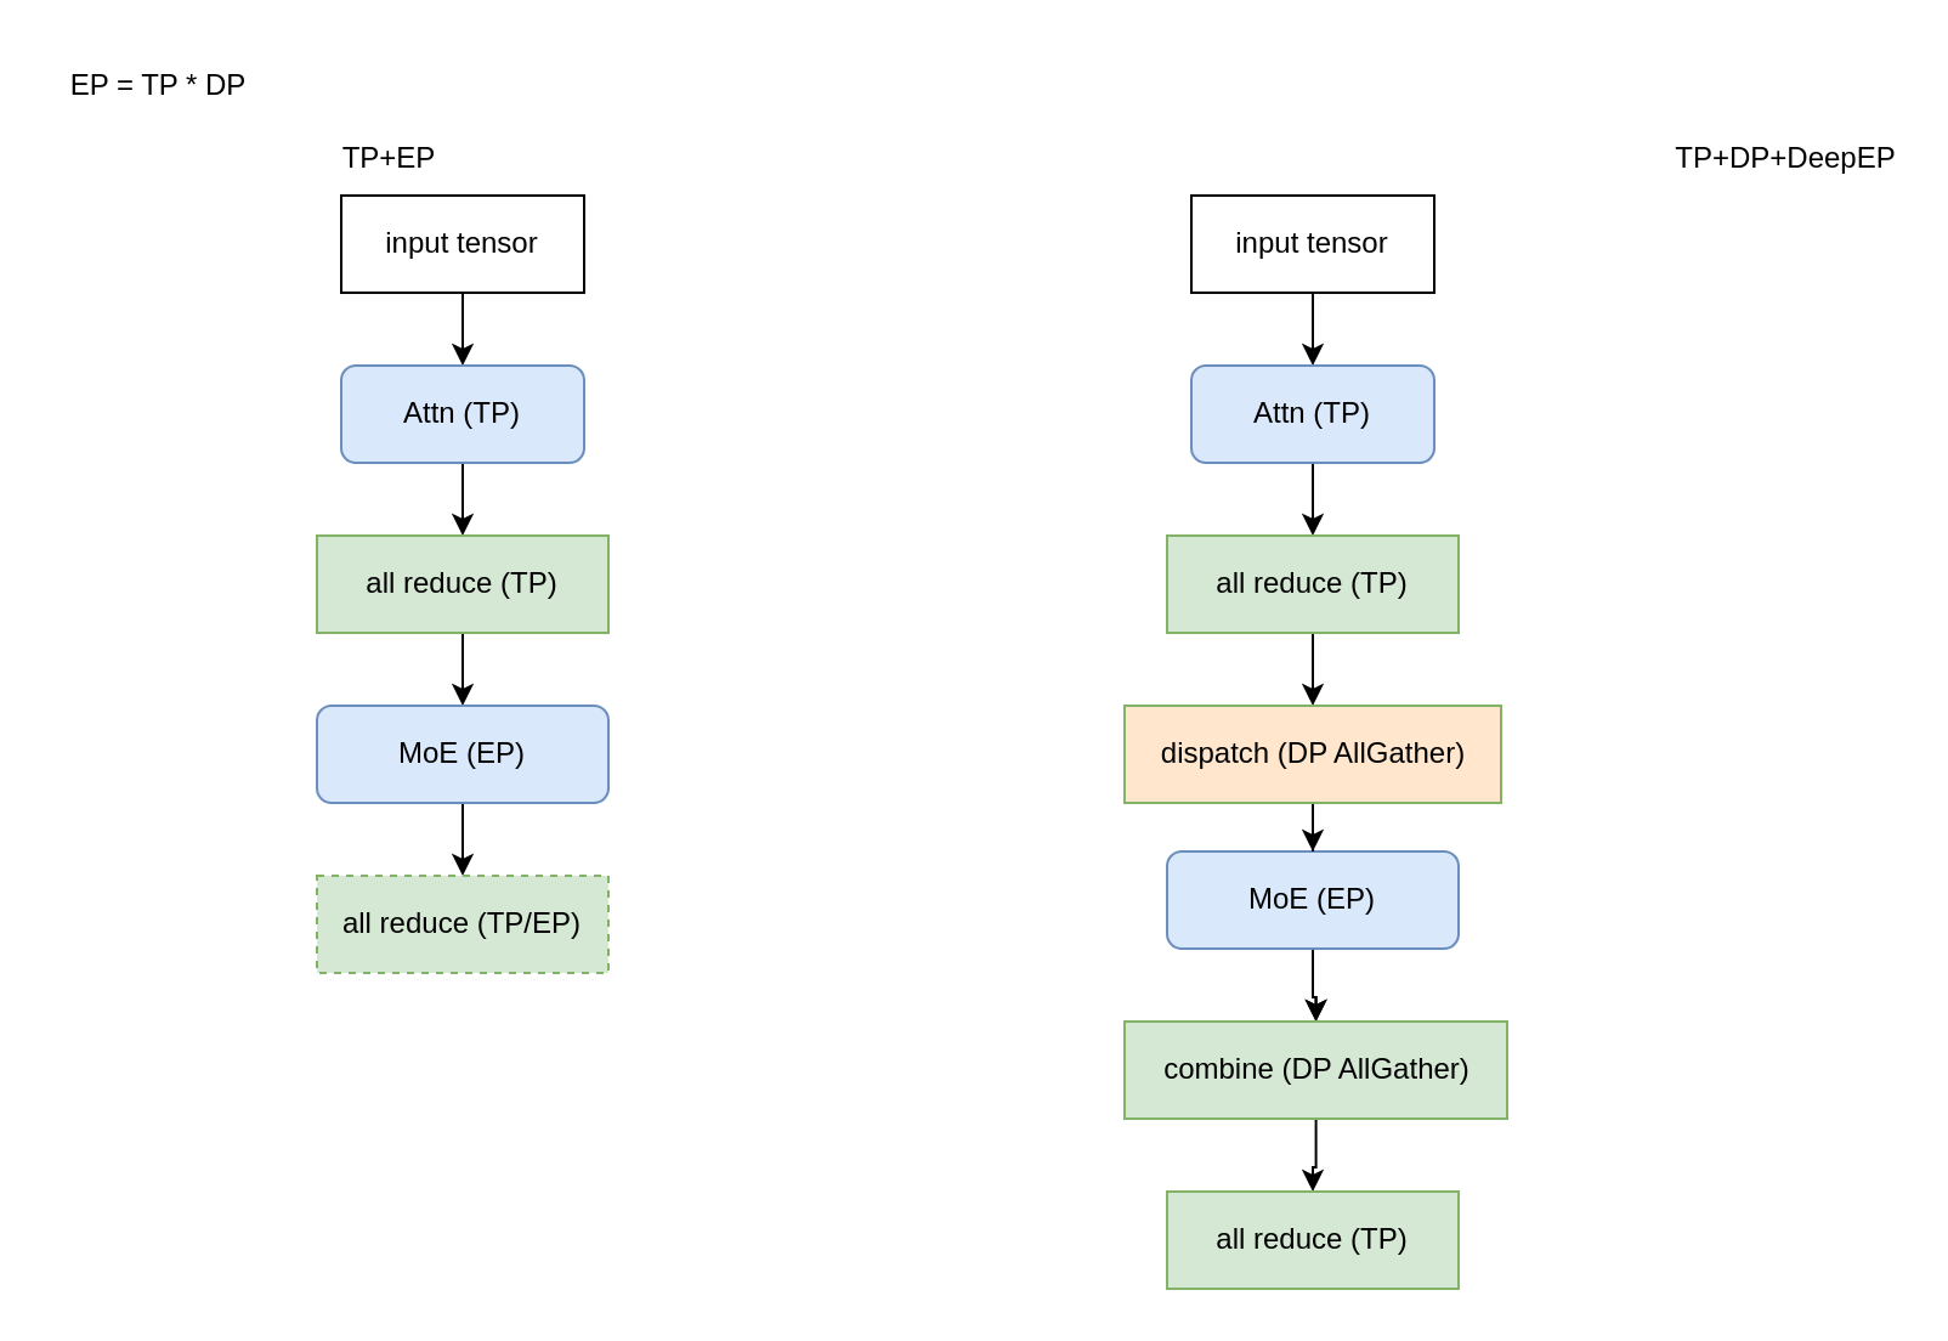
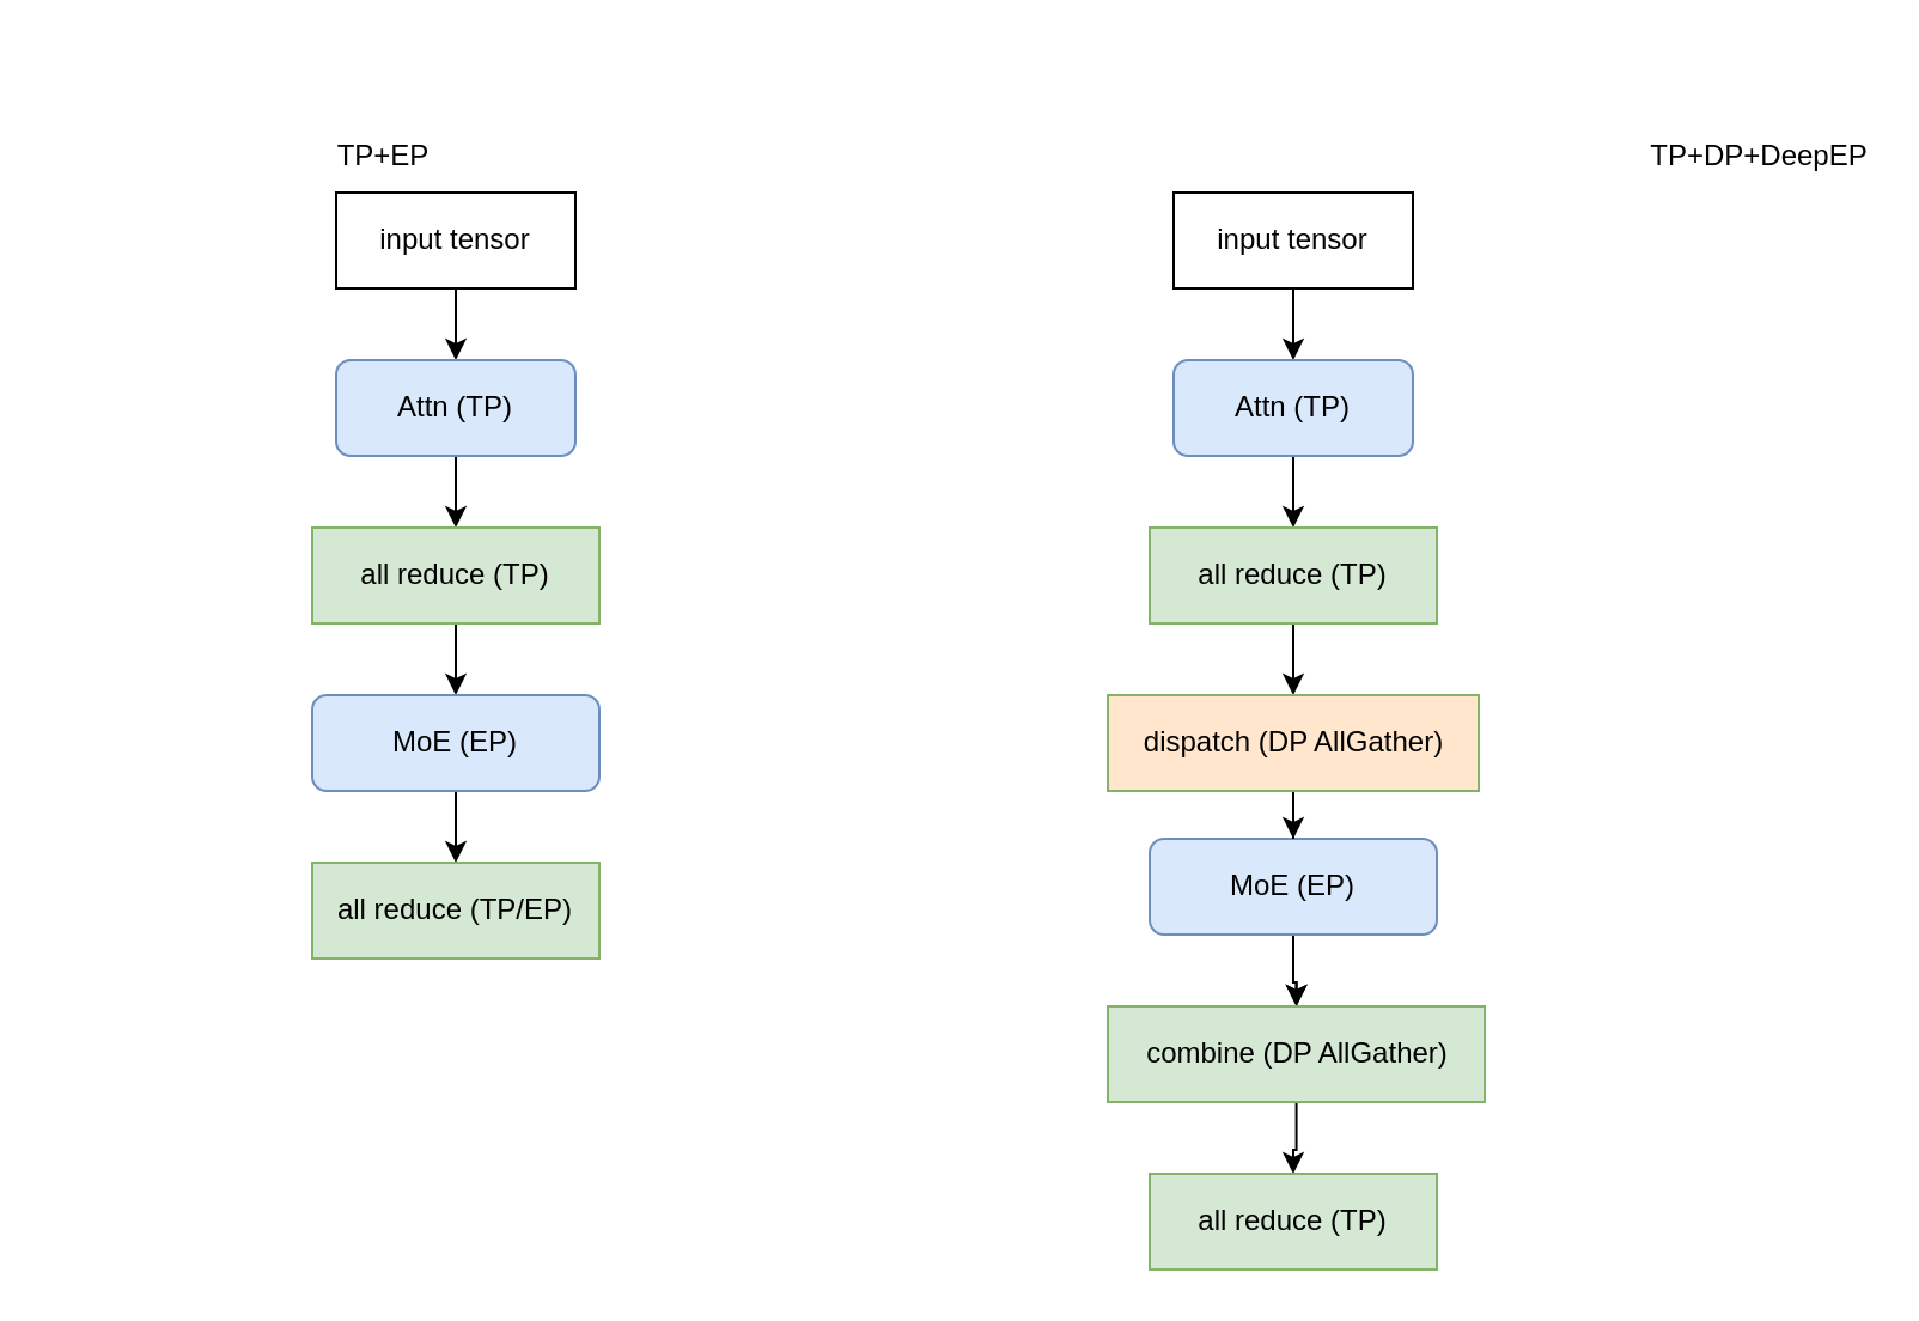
  <mxCell id="0" />
  <mxCell id="1" parent="0" />
  <mxCell id="2" value="" style="edgeStyle=orthogonalEdgeStyle;rounded=0;orthogonalLoop=1;jettySize=auto;html=1;" edge="1" parent="1" source="3" target="5"><mxGeometry relative="1" as="geometry" /></mxCell>
  <mxCell id="3" value="input tensor" style="rounded=0;whiteSpace=wrap;html=1;" vertex="1" parent="1"><mxGeometry x="140" y="80" width="100" height="40" as="geometry" /></mxCell>
  <mxCell id="4" value="" style="edgeStyle=orthogonalEdgeStyle;rounded=0;orthogonalLoop=1;jettySize=auto;html=1;" edge="1" parent="1" source="5" target="7"><mxGeometry relative="1" as="geometry" /></mxCell>
  <mxCell id="5" value="Attn (TP)" style="rounded=1;whiteSpace=wrap;html=1;fillColor=#dae8fc;strokeColor=#6c8ebf;" vertex="1" parent="1"><mxGeometry x="140" y="150" width="100" height="40" as="geometry" /></mxCell>
  <mxCell id="6" value="" style="edgeStyle=orthogonalEdgeStyle;rounded=0;orthogonalLoop=1;jettySize=auto;html=1;" edge="1" parent="1" source="7" target="9"><mxGeometry relative="1" as="geometry" /></mxCell>
  <mxCell id="7" value="all reduce (TP)" style="rounded=0;whiteSpace=wrap;html=1;fillColor=#d5e8d4;strokeColor=#82b366;" vertex="1" parent="1"><mxGeometry x="130" y="220" width="120" height="40" as="geometry" /></mxCell>
  <mxCell id="8" value="" style="edgeStyle=orthogonalEdgeStyle;rounded=0;orthogonalLoop=1;jettySize=auto;html=1;" edge="1" parent="1" source="9" target="10"><mxGeometry relative="1" as="geometry" /></mxCell>
  <mxCell id="9" value="MoE (EP)" style="rounded=1;whiteSpace=wrap;html=1;fillColor=#dae8fc;strokeColor=#6c8ebf;" vertex="1" parent="1"><mxGeometry x="130" y="290" width="120" height="40" as="geometry" /></mxCell>
- <mxCell id="10" value="all reduce (TP/EP)" style="rounded=0;whiteSpace=wrap;html=1;fillColor=#d5e8d4;strokeColor=#82b366;dashed=1;" vertex="1" parent="1"><mxGeometry x="130" y="360" width="120" height="40" as="geometry" /></mxCell>
+ <mxCell id="10" value="all reduce (TP/EP)" style="rounded=0;whiteSpace=wrap;html=1;fillColor=#d5e8d4;strokeColor=#82b366;" vertex="1" parent="1"><mxGeometry x="130" y="360" width="120" height="40" as="geometry" /></mxCell>
  <mxCell id="11" value="TP+EP" style="text;html=1;align=center;verticalAlign=middle;whiteSpace=wrap;rounded=0;" vertex="1" parent="1"><mxGeometry x="130" y="50" width="60" height="30" as="geometry" /></mxCell>
- <mxCell id="12" value="EP = TP * DP" style="text;html=1;align=center;verticalAlign=middle;whiteSpace=wrap;rounded=0;" vertex="1" parent="1"><mxGeometry x="20" y="20" width="90" height="30" as="geometry" /></mxCell>
  <mxCell id="13" value="" style="edgeStyle=orthogonalEdgeStyle;rounded=0;orthogonalLoop=1;jettySize=auto;html=1;" edge="1" parent="1" source="14" target="16"><mxGeometry relative="1" as="geometry" /></mxCell>
  <mxCell id="14" value="input tensor" style="rounded=0;whiteSpace=wrap;html=1;" vertex="1" parent="1"><mxGeometry x="490" y="80" width="100" height="40" as="geometry" /></mxCell>
  <mxCell id="15" value="" style="edgeStyle=orthogonalEdgeStyle;rounded=0;orthogonalLoop=1;jettySize=auto;html=1;" edge="1" parent="1" source="16" target="18"><mxGeometry relative="1" as="geometry" /></mxCell>
  <mxCell id="16" value="Attn (TP)" style="rounded=1;whiteSpace=wrap;html=1;fillColor=#dae8fc;strokeColor=#6c8ebf;" vertex="1" parent="1"><mxGeometry x="490" y="150" width="100" height="40" as="geometry" /></mxCell>
  <mxCell id="17" value="" style="edgeStyle=orthogonalEdgeStyle;rounded=0;orthogonalLoop=1;jettySize=auto;html=1;" edge="1" parent="1" source="18" target="25"><mxGeometry relative="1" as="geometry" /></mxCell>
  <mxCell id="18" value="all reduce (TP)" style="rounded=0;whiteSpace=wrap;html=1;fillColor=#d5e8d4;strokeColor=#82b366;" vertex="1" parent="1"><mxGeometry x="480" y="220" width="120" height="40" as="geometry" /></mxCell>
  <mxCell id="19" value="" style="edgeStyle=orthogonalEdgeStyle;rounded=0;orthogonalLoop=1;jettySize=auto;html=1;" edge="1" parent="1" source="21" target="23"><mxGeometry relative="1" as="geometry" /></mxCell>
  <mxCell id="20" value="" style="edgeStyle=orthogonalEdgeStyle;rounded=0;orthogonalLoop=1;jettySize=auto;html=1;" edge="1" parent="1" source="21" target="23"><mxGeometry relative="1" as="geometry" /></mxCell>
  <mxCell id="21" value="MoE (EP)" style="rounded=1;whiteSpace=wrap;html=1;fillColor=#dae8fc;strokeColor=#6c8ebf;" vertex="1" parent="1"><mxGeometry x="480" y="350" width="120" height="40" as="geometry" /></mxCell>
  <mxCell id="22" value="" style="edgeStyle=orthogonalEdgeStyle;rounded=0;orthogonalLoop=1;jettySize=auto;html=1;" edge="1" parent="1" source="23" target="26"><mxGeometry relative="1" as="geometry" /></mxCell>
  <mxCell id="23" value="combine (DP AllGather)" style="rounded=0;whiteSpace=wrap;html=1;fillColor=#d5e8d4;strokeColor=#82b366;" vertex="1" parent="1"><mxGeometry x="462.5" y="420" width="157.5" height="40" as="geometry" /></mxCell>
  <mxCell id="24" value="" style="edgeStyle=orthogonalEdgeStyle;rounded=0;orthogonalLoop=1;jettySize=auto;html=1;" edge="1" parent="1" source="25" target="21"><mxGeometry relative="1" as="geometry" /></mxCell>
  <mxCell id="25" value="dispatch (DP AllGather)" style="rounded=0;whiteSpace=wrap;html=1;fillColor=#ffe6cc;strokeColor=#82b366;" vertex="1" parent="1"><mxGeometry x="462.5" y="290" width="155" height="40" as="geometry" /></mxCell>
  <mxCell id="26" value="all reduce (TP)" style="rounded=0;whiteSpace=wrap;html=1;fillColor=#d5e8d4;strokeColor=#82b366;" vertex="1" parent="1"><mxGeometry x="480" y="490" width="120" height="40" as="geometry" /></mxCell>
  <mxCell id="27" value="TP+DP+DeepEP" style="text;html=1;align=center;verticalAlign=middle;whiteSpace=wrap;rounded=0;" vertex="1" parent="1"><mxGeometry x="690" y="50" width="90" height="30" as="geometry" /></mxCell>
